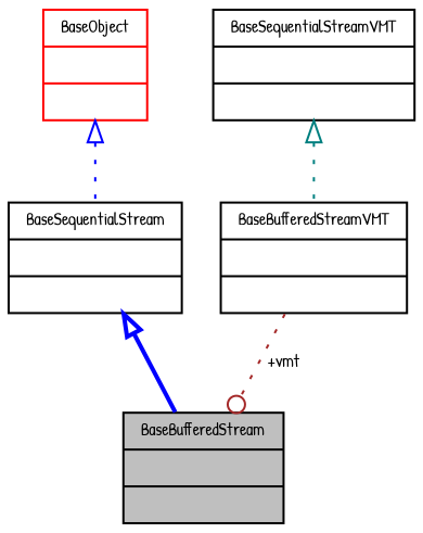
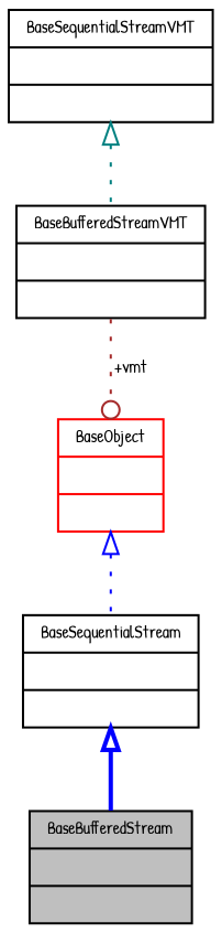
  digraph {
    fontname="Patrick Hand"
    node [color=black fontname="Patrick Hand" fontsize=8 shape=record]
    edge [arrowtail=onormal color=blue dir=back fontname="Patrick Hand" fontsize=8 labelfontname=Helvetica labelfontsize=8 style=dotted]
    n1 [fillcolor=grey75 fontcolor=black height=0.2 label="{BaseBufferedStream\n||}" style=filled width=0.4]
    n2 [height=0.2 label="{BaseSequentialStream\n||}" width=0.4]
    n3 [color=red height=0.2 label="{BaseObject\n||}" width=0.4]
    n4 [height=0.2 label="{BaseSequentialStreamVMT\n||}" width=0.4]
    n5 [height=0.2 label="{BaseBufferedStreamVMT\n||}" width=0.4]
    n2 -> n1 [style=bold]
    n3 -> n2
    n4 -> n5 [color=teal]
-   n5 -> n1 [arrowhead=odot color=brown label=" +vmt" arrowtail="" dir=""]
+   n5 -> n3 [arrowhead=odot color=brown label=" +vmt" arrowtail="" dir=""]
  }
